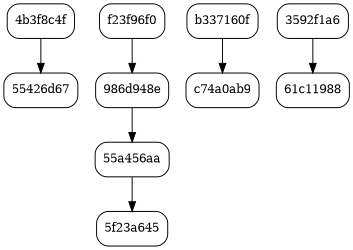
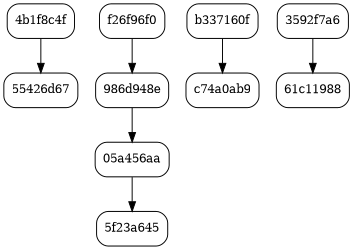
  digraph {
    rankdir=TB
    node [fontsize=12 shape=box style=rounded]
-   n1 [label="4b3f8c4f"]
+   n1 [label="4b1f8c4f"]
    n2 [label="55426d67"]
-   n3 [label=f23f96f0]
+   n3 [label=f26f96f0]
    n4 [label="986d948e"]
-   n5 [label="55a456aa"]
+   n5 [label="05a456aa"]
    n6 [label="5f23a645"]
    n7 [label=b337160f]
    n8 [label=c74a0ab9]
-   n9 [label="3592f1a6"]
+   n9 [label="3592f7a6"]
    n10 [label="61c11988"]
    n1 -> n2
    n3 -> n4
    n4 -> n5
    n5 -> n6
    n7 -> n8
    n9 -> n10
  }
